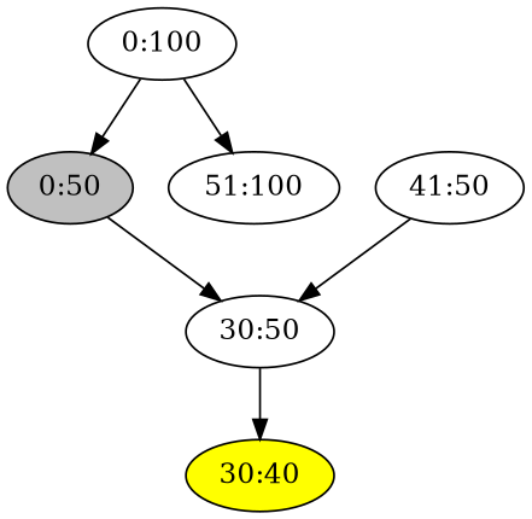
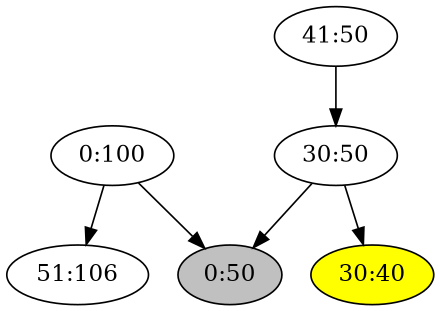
  digraph {
    fontname="DejaVu Serif"
    node [fontname="DejaVu Serif"]
    edge [fontname="DejaVu Serif"]
    n1 [label="0:100"]
    n2 [fillcolor=grey label="0:50" style=filled]
-   n3 [label="51:100"]
+   n3 [label="51:106"]
    n4 [label="30:50"]
    n5 [fillcolor=yellow label="30:40" style=filled]
    n6 [label="41:50"]
    n1 -> n2
    n1 -> n3
-   n2 -> n4
+   n4 -> n2
    n4 -> n5
    n6 -> n4
  }
